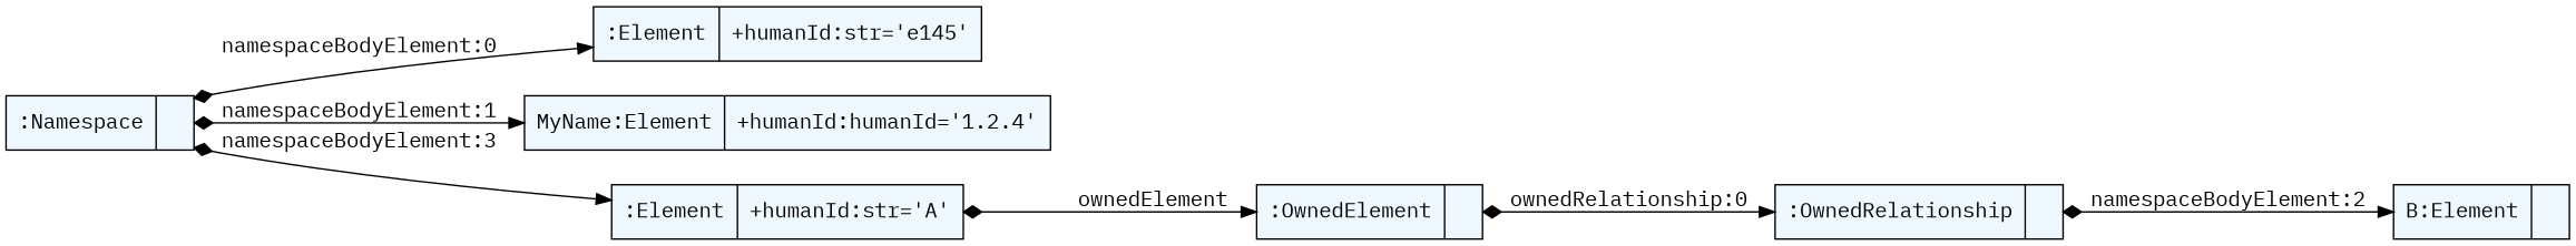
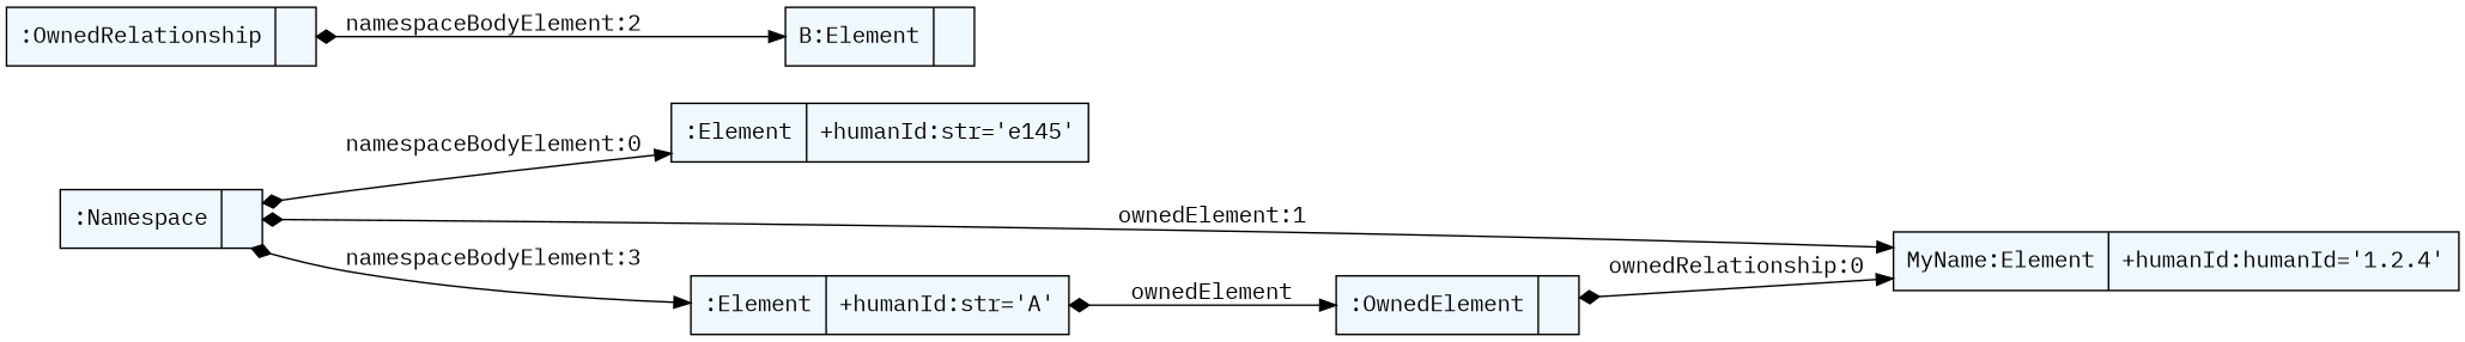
  digraph {
    fontname="IBM Plex Mono"
    fontsize=8
    nodesep=0.3
    rankdir=LR
    node [fillcolor=aliceblue fontname="IBM Plex Mono" shape=record style=filled]
    edge [arrowtail=diamond dir=both fontname="IBM Plex Mono"]
    n1 [label="{:Namespace|}"]
    n2 [label="{:Element|+humanId:str='e145'\l}"]
    n3 [label="{MyName:Element|+humanId:humanId='1.2.4'\l}"]
    n4 [label="{:Element|+humanId:str='A'\l}"]
    n5 [label="{B:Element|}"]
    n6 [label="{:OwnedElement|}"]
    n7 [label="{:OwnedRelationship|}"]
    n1 -> n2 [label="namespaceBodyElement:0"]
-   n1 -> n3 [label="namespaceBodyElement:1"]
+   n1 -> n3 [label="ownedElement:1"]
    n1 -> n4 [label="namespaceBodyElement:3"]
    n4 -> n6 [label=ownedElement]
-   n6 -> n7 [label="ownedRelationship:0"]
+   n6 -> n3 [label="ownedRelationship:0"]
    n7 -> n5 [label="namespaceBodyElement:2"]
  }
